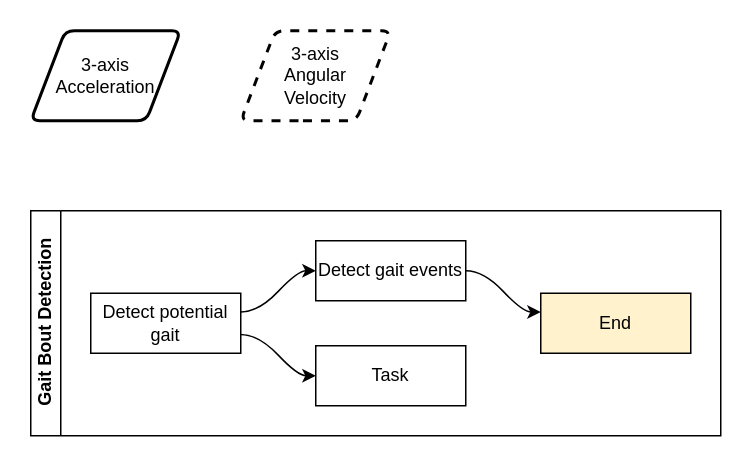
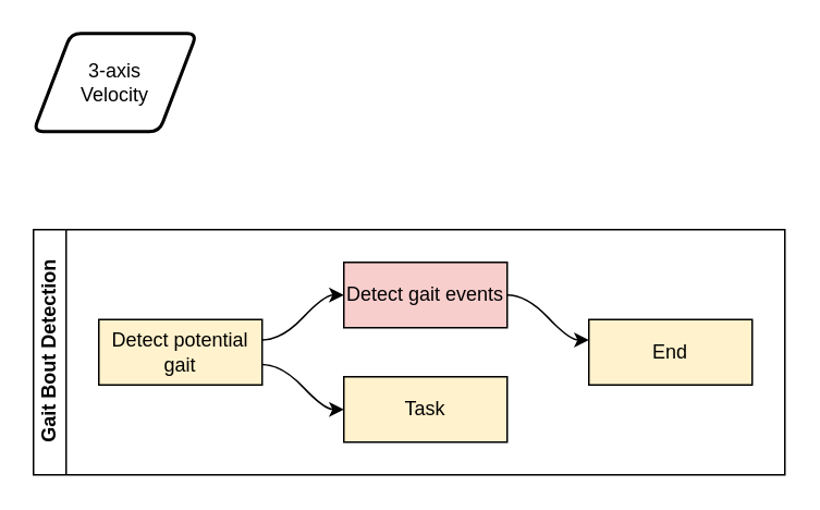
  <mxCell id="0" />
  <mxCell id="1" parent="0" />
- <mxCell id="2" value="3-axis&lt;br&gt;Acceleration" style="shape=parallelogram;html=1;strokeWidth=2;perimeter=parallelogramPerimeter;whiteSpace=wrap;rounded=1;arcSize=12;size=0.23;" vertex="1" parent="1"><mxGeometry x="20" y="20" width="100" height="60" as="geometry" /></mxCell>
- <mxCell id="3" value="3-axis&lt;br&gt;Angular &lt;br&gt;Velocity" style="shape=parallelogram;html=1;strokeWidth=2;perimeter=parallelogramPerimeter;whiteSpace=wrap;rounded=1;arcSize=12;size=0.23;dashed=1;" vertex="1" parent="1"><mxGeometry x="160" y="20" width="100" height="60" as="geometry" /></mxCell>
+ <mxCell id="2" value="3-axis&lt;br&gt;Velocity" style="shape=parallelogram;html=1;strokeWidth=2;perimeter=parallelogramPerimeter;whiteSpace=wrap;rounded=1;arcSize=12;size=0.23;" vertex="1" parent="1"><mxGeometry x="20" y="20" width="100" height="60" as="geometry" /></mxCell>
  <mxCell id="4" value="Gait Bout Detection" style="swimlane;html=1;startSize=20;horizontal=0;childLayout=flowLayout;flowOrientation=west;resizable=0;interRankCellSpacing=50;containerType=tree;" vertex="1" parent="1"><mxGeometry x="20" y="140" width="460" height="150" as="geometry" /></mxCell>
- <mxCell id="5" value="Detect potential gait" style="whiteSpace=wrap;html=1;" vertex="1" parent="4"><mxGeometry x="40" y="55" width="100" height="40" as="geometry" /></mxCell>
- <mxCell id="6" value="Detect gait events" style="whiteSpace=wrap;html=1;" vertex="1" parent="4"><mxGeometry x="190" y="20" width="100" height="40" as="geometry" /></mxCell>
+ <mxCell id="5" value="Detect potential gait" style="whiteSpace=wrap;html=1;fillColor=#fff2cc;" vertex="1" parent="4"><mxGeometry x="40" y="55" width="100" height="40" as="geometry" /></mxCell>
+ <mxCell id="6" value="Detect gait events" style="whiteSpace=wrap;html=1;fillColor=#f8cecc;" vertex="1" parent="4"><mxGeometry x="190" y="20" width="100" height="40" as="geometry" /></mxCell>
  <mxCell id="7" value="" style="html=1;curved=1;noEdgeStyle=1;orthogonal=1;" edge="1" parent="4" source="5" target="6"><mxGeometry relative="1" as="geometry"><Array as="points"><mxPoint x="152" y="67.5" /><mxPoint x="178" y="40" /></Array></mxGeometry></mxCell>
- <mxCell id="8" value="Task" style="whiteSpace=wrap;html=1;" vertex="1" parent="4"><mxGeometry x="190" y="90" width="100" height="40" as="geometry" /></mxCell>
+ <mxCell id="8" value="Task" style="whiteSpace=wrap;html=1;fillColor=#fff2cc;" vertex="1" parent="4"><mxGeometry x="190" y="90" width="100" height="40" as="geometry" /></mxCell>
  <mxCell id="9" value="" style="html=1;curved=1;noEdgeStyle=1;orthogonal=1;" edge="1" parent="4" source="5" target="8"><mxGeometry relative="1" as="geometry"><Array as="points"><mxPoint x="152" y="82.5" /><mxPoint x="178" y="110" /></Array></mxGeometry></mxCell>
  <mxCell id="10" value="End" style="whiteSpace=wrap;html=1;fillColor=#fff2cc;" vertex="1" parent="4"><mxGeometry x="340" y="55" width="100" height="40" as="geometry" /></mxCell>
  <mxCell id="11" value="" style="html=1;curved=1;noEdgeStyle=1;orthogonal=1;" edge="1" parent="4" source="6" target="10"><mxGeometry relative="1" as="geometry"><Array as="points"><mxPoint x="302" y="40" /><mxPoint x="328" y="67.5" /></Array></mxGeometry></mxCell>
